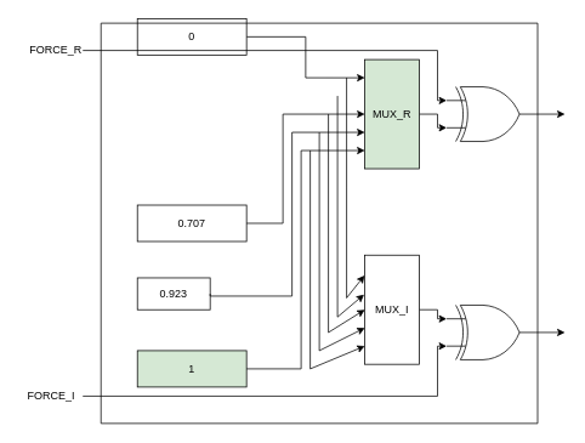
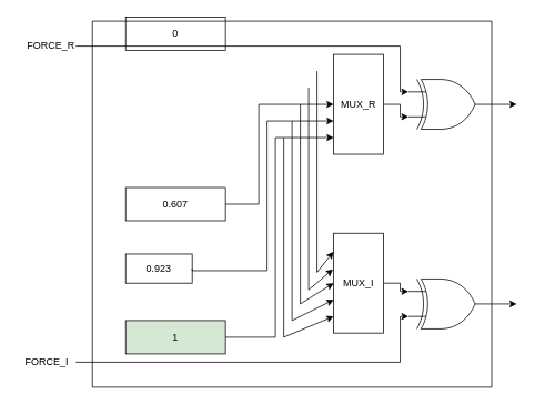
  <mxCell id="0" />
  <mxCell id="1" parent="0" />
- <mxCell id="2" style="edgeStyle=orthogonalEdgeStyle;rounded=0;orthogonalLoop=1;jettySize=auto;html=1;entryX=0;entryY=0.167;entryDx=0;entryDy=0;entryPerimeter=0;" edge="1" parent="1" source="3" target="14"><mxGeometry relative="1" as="geometry"><mxPoint x="200" y="85.04" as="sourcePoint" /></mxGeometry></mxCell>
  <mxCell id="3" value="0" style="rounded=0;whiteSpace=wrap;html=1;" vertex="1" parent="1"><mxGeometry x="150" y="20" width="120" height="40" as="geometry" /></mxCell>
  <mxCell id="4" value="" style="endArrow=none;html=1;" edge="1" parent="1"><mxGeometry width="50" height="50" relative="1" as="geometry"><mxPoint x="110" y="465" as="sourcePoint" /><mxPoint x="110" y="25" as="targetPoint" /></mxGeometry></mxCell>
  <mxCell id="5" value="" style="endArrow=none;html=1;" edge="1" parent="1"><mxGeometry width="50" height="50" relative="1" as="geometry"><mxPoint x="110" y="465" as="sourcePoint" /><mxPoint x="590" y="465" as="targetPoint" /></mxGeometry></mxCell>
  <mxCell id="6" value="" style="endArrow=none;html=1;" edge="1" parent="1"><mxGeometry width="50" height="50" relative="1" as="geometry"><mxPoint x="110" y="25" as="sourcePoint" /><mxPoint x="590" y="25" as="targetPoint" /></mxGeometry></mxCell>
- <mxCell id="7" value="0.707" style="rounded=0;whiteSpace=wrap;html=1;" vertex="1" parent="1"><mxGeometry x="150" y="225" width="120" height="40" as="geometry" /></mxCell>
+ <mxCell id="7" value="0.607" style="rounded=0;whiteSpace=wrap;html=1;" vertex="1" parent="1"><mxGeometry x="150" y="225" width="120" height="40" as="geometry" /></mxCell>
  <mxCell id="8" style="edgeStyle=orthogonalEdgeStyle;rounded=0;orthogonalLoop=1;jettySize=auto;html=1;entryX=0;entryY=0.5;entryDx=0;entryDy=0;" edge="1" parent="1" target="14"><mxGeometry relative="1" as="geometry"><mxPoint x="270" y="245" as="sourcePoint" /><Array as="points"><mxPoint x="310" y="245" /><mxPoint x="310" y="125" /></Array></mxGeometry></mxCell>
  <mxCell id="9" value="0.923" style="rounded=0;whiteSpace=wrap;html=1;" vertex="1" parent="1"><mxGeometry x="150" y="305" width="80" height="35" as="geometry" /></mxCell>
  <mxCell id="10" style="edgeStyle=orthogonalEdgeStyle;rounded=0;orthogonalLoop=1;jettySize=auto;html=1;exitX=1;exitY=0.5;exitDx=0;exitDy=0;" edge="1" parent="1" source="9"><mxGeometry relative="1" as="geometry"><mxPoint x="280" y="325" as="sourcePoint" /><mxPoint x="400" y="145" as="targetPoint" /><Array as="points"><mxPoint x="320" y="325" /><mxPoint x="320" y="145" /></Array></mxGeometry></mxCell>
  <mxCell id="11" value="1" style="rounded=0;whiteSpace=wrap;html=1;fillColor=#d5e8d4;" vertex="1" parent="1"><mxGeometry x="150" y="385" width="120" height="40" as="geometry" /></mxCell>
  <mxCell id="12" style="edgeStyle=orthogonalEdgeStyle;rounded=0;orthogonalLoop=1;jettySize=auto;html=1;" edge="1" parent="1" target="14"><mxGeometry relative="1" as="geometry"><mxPoint x="270" y="405" as="sourcePoint" /><Array as="points"><mxPoint x="330" y="405" /><mxPoint x="330" y="165" /></Array></mxGeometry></mxCell>
  <mxCell id="13" style="edgeStyle=orthogonalEdgeStyle;rounded=0;orthogonalLoop=1;jettySize=auto;html=1;entryX=0;entryY=0.75;entryDx=0;entryDy=0;entryPerimeter=0;" edge="1" parent="1" source="14" target="25"><mxGeometry relative="1" as="geometry" /></mxCell>
- <mxCell id="14" value="MUX_R" style="rounded=0;whiteSpace=wrap;html=1;fillColor=#d5e8d4;" vertex="1" parent="1"><mxGeometry x="400" y="65" width="60" height="120" as="geometry" /></mxCell>
+ <mxCell id="14" value="MUX_R" style="rounded=0;whiteSpace=wrap;html=1;" vertex="1" parent="1"><mxGeometry x="400" y="65" width="60" height="120" as="geometry" /></mxCell>
  <mxCell id="15" style="edgeStyle=orthogonalEdgeStyle;rounded=0;orthogonalLoop=1;jettySize=auto;html=1;entryX=0;entryY=0.25;entryDx=0;entryDy=0;entryPerimeter=0;" edge="1" parent="1" source="16" target="28"><mxGeometry relative="1" as="geometry" /></mxCell>
  <mxCell id="16" value="MUX_I" style="rounded=0;whiteSpace=wrap;html=1;" vertex="1" parent="1"><mxGeometry x="400" y="280" width="60" height="120" as="geometry" /></mxCell>
  <mxCell id="17" value="" style="endArrow=classic;html=1;rounded=0;entryX=-0.005;entryY=0.186;entryDx=0;entryDy=0;entryPerimeter=0;" edge="1" parent="1" target="16"><mxGeometry width="50" height="50" relative="1" as="geometry"><mxPoint x="380" y="85" as="sourcePoint" /><mxPoint x="398" y="319" as="targetPoint" /><Array as="points"><mxPoint x="380" y="205" /><mxPoint x="380" y="327" /></Array></mxGeometry></mxCell>
  <mxCell id="18" value="" style="endArrow=classic;html=1;entryX=-0.013;entryY=0.361;entryDx=0;entryDy=0;rounded=0;entryPerimeter=0;" edge="1" parent="1" target="16"><mxGeometry width="50" height="50" relative="1" as="geometry"><mxPoint x="370" y="105" as="sourcePoint" /><mxPoint x="370" y="235" as="targetPoint" /><Array as="points"><mxPoint x="370" y="348" /></Array></mxGeometry></mxCell>
  <mxCell id="19" value="" style="endArrow=classic;html=1;entryX=0;entryY=0.5;entryDx=0;entryDy=0;rounded=0;" edge="1" parent="1" target="16"><mxGeometry width="50" height="50" relative="1" as="geometry"><mxPoint x="360" y="125" as="sourcePoint" /><mxPoint x="370" y="235" as="targetPoint" /><Array as="points"><mxPoint x="360" y="365" /></Array></mxGeometry></mxCell>
  <mxCell id="20" value="" style="endArrow=classic;html=1;entryX=0;entryY=0.667;entryDx=0;entryDy=0;entryPerimeter=0;rounded=0;" edge="1" parent="1" target="16"><mxGeometry width="50" height="50" relative="1" as="geometry"><mxPoint x="350" y="145" as="sourcePoint" /><mxPoint x="370" y="235" as="targetPoint" /><Array as="points"><mxPoint x="350" y="385" /></Array></mxGeometry></mxCell>
  <mxCell id="21" value="" style="endArrow=classic;html=1;entryX=0;entryY=0.833;entryDx=0;entryDy=0;entryPerimeter=0;rounded=0;" edge="1" parent="1" target="16"><mxGeometry width="50" height="50" relative="1" as="geometry"><mxPoint x="340" y="165" as="sourcePoint" /><mxPoint x="370" y="235" as="targetPoint" /><Array as="points"><mxPoint x="340" y="405" /></Array></mxGeometry></mxCell>
  <mxCell id="22" value="" style="endArrow=none;html=1;" edge="1" parent="1"><mxGeometry width="50" height="50" relative="1" as="geometry"><mxPoint x="590" y="465" as="sourcePoint" /><mxPoint x="590" y="25" as="targetPoint" /></mxGeometry></mxCell>
  <mxCell id="23" style="edgeStyle=orthogonalEdgeStyle;rounded=0;orthogonalLoop=1;jettySize=auto;html=1;entryX=0;entryY=0.25;entryDx=0;entryDy=0;entryPerimeter=0;" edge="1" parent="1" target="25"><mxGeometry relative="1" as="geometry"><mxPoint x="90" y="55" as="sourcePoint" /><Array as="points"><mxPoint x="480" y="55" /><mxPoint x="480" y="110" /></Array></mxGeometry></mxCell>
  <mxCell id="24" style="edgeStyle=orthogonalEdgeStyle;rounded=0;orthogonalLoop=1;jettySize=auto;html=1;exitX=1;exitY=0.5;exitDx=0;exitDy=0;exitPerimeter=0;" edge="1" parent="1" source="25"><mxGeometry relative="1" as="geometry"><mxPoint x="620" y="125.333" as="targetPoint" /></mxGeometry></mxCell>
  <mxCell id="25" value="" style="verticalLabelPosition=bottom;shadow=0;dashed=0;align=center;html=1;verticalAlign=top;shape=mxgraph.electrical.logic_gates.logic_gate;operation=xor;" vertex="1" parent="1"><mxGeometry x="490" y="95" width="100" height="60" as="geometry" /></mxCell>
  <mxCell id="26" style="edgeStyle=orthogonalEdgeStyle;rounded=0;orthogonalLoop=1;jettySize=auto;html=1;entryX=0;entryY=0.75;entryDx=0;entryDy=0;entryPerimeter=0;" edge="1" parent="1" target="28"><mxGeometry relative="1" as="geometry"><mxPoint x="90" y="435" as="sourcePoint" /><Array as="points"><mxPoint x="480" y="435" /><mxPoint x="480" y="380" /></Array></mxGeometry></mxCell>
  <mxCell id="27" style="edgeStyle=orthogonalEdgeStyle;rounded=0;orthogonalLoop=1;jettySize=auto;html=1;" edge="1" parent="1" source="28"><mxGeometry relative="1" as="geometry"><mxPoint x="620" y="365" as="targetPoint" /></mxGeometry></mxCell>
  <mxCell id="28" value="" style="verticalLabelPosition=bottom;shadow=0;dashed=0;align=center;html=1;verticalAlign=top;shape=mxgraph.electrical.logic_gates.logic_gate;operation=xor;" vertex="1" parent="1"><mxGeometry x="490" y="335" width="100" height="60" as="geometry" /></mxCell>
  <mxCell id="29" value="FORCE_R" style="text;html=1;align=center;verticalAlign=middle;resizable=0;points=[];autosize=1;" vertex="1" parent="1"><mxGeometry x="25" y="45" width="70" height="20" as="geometry" /></mxCell>
  <mxCell id="30" value="FORCE_I" style="text;html=1;align=center;verticalAlign=middle;resizable=0;points=[];autosize=1;" vertex="1" parent="1"><mxGeometry x="20" y="425" width="70" height="20" as="geometry" /></mxCell>
